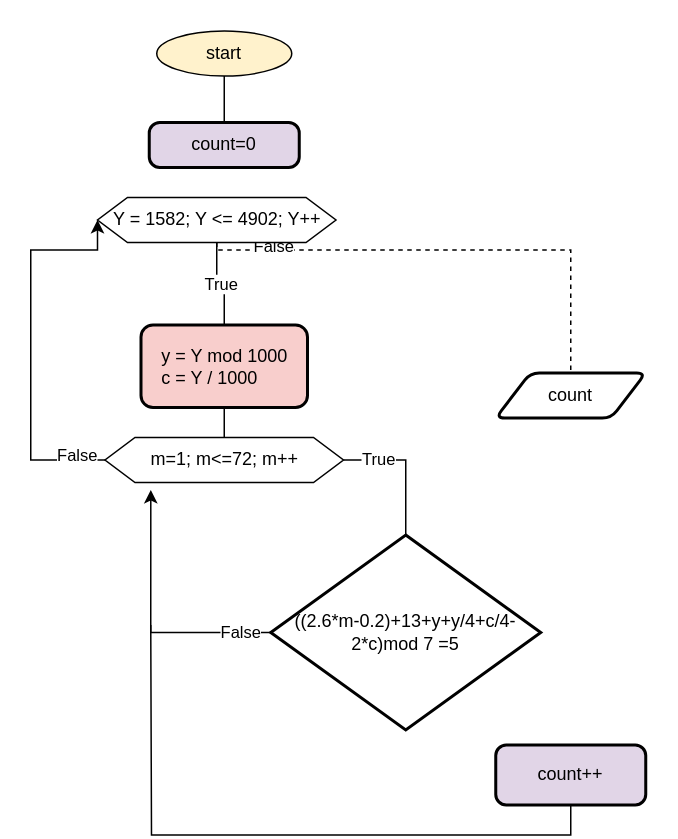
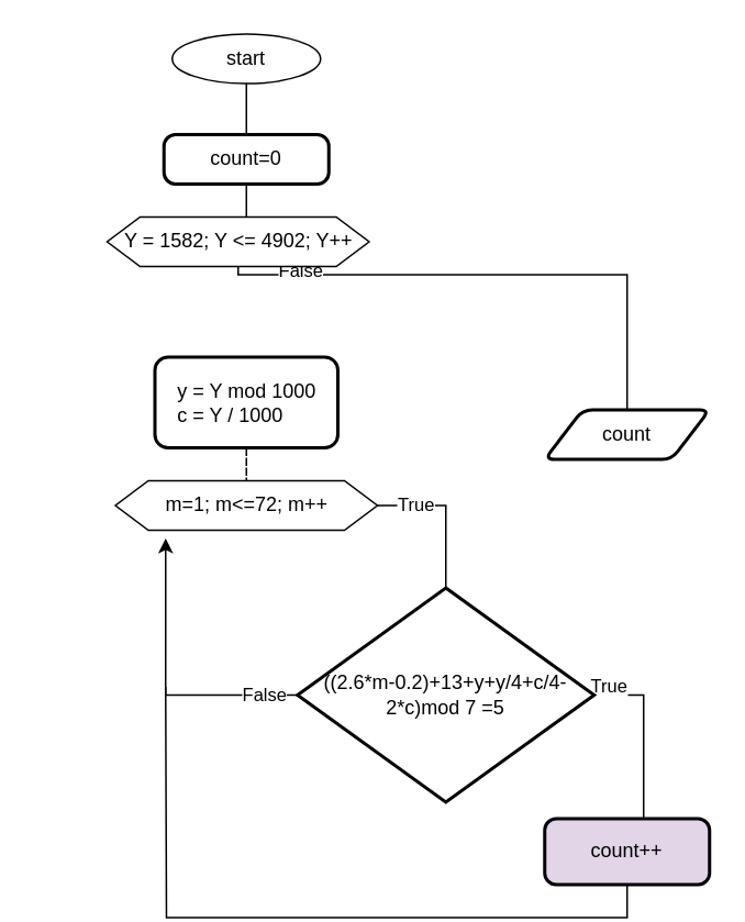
  <mxCell id="0" />
  <mxCell id="1" parent="0" />
  <mxCell id="2" style="edgeStyle=orthogonalEdgeStyle;rounded=0;orthogonalLoop=1;jettySize=auto;html=1;entryX=0.5;entryY=0;entryDx=0;entryDy=0;endArrow=none;endFill=0;" parent="1" source="3" edge="1"><mxGeometry relative="1" as="geometry"><mxPoint x="149" y="80" as="targetPoint" /></mxGeometry></mxCell>
- <mxCell id="3" value="start" style="ellipse;whiteSpace=wrap;html=1;fillColor=#fff2cc;" parent="1" vertex="1"><mxGeometry x="104" y="20" width="90" height="30" as="geometry" /></mxCell>
- <mxCell id="4" style="edgeStyle=orthogonalEdgeStyle;rounded=0;orthogonalLoop=1;jettySize=auto;html=1;endArrow=none;endFill=0;dashed=1;" parent="1" source="7" target="9" edge="1"><mxGeometry relative="1" as="geometry"><Array as="points"><mxPoint x="380" y="166" /></Array></mxGeometry></mxCell>
+ <mxCell id="3" value="start" style="ellipse;whiteSpace=wrap;html=1;" parent="1" vertex="1"><mxGeometry x="104" y="20" width="90" height="30" as="geometry" /></mxCell>
+ <mxCell id="4" style="edgeStyle=orthogonalEdgeStyle;rounded=0;orthogonalLoop=1;jettySize=auto;html=1;endArrow=none;endFill=0;" parent="1" source="7" target="9" edge="1"><mxGeometry relative="1" as="geometry"><Array as="points"><mxPoint x="380" y="166" /></Array></mxGeometry></mxCell>
  <mxCell id="5" value="False" style="edgeLabel;html=1;align=center;verticalAlign=middle;resizable=0;points=[];" parent="4" vertex="1" connectable="0"><mxGeometry x="-0.744" y="3" relative="1" as="geometry"><mxPoint x="1" as="offset" /></mxGeometry></mxCell>
- <mxCell id="6" value="True" style="edgeStyle=orthogonalEdgeStyle;rounded=0;orthogonalLoop=1;jettySize=auto;html=1;entryX=0.5;entryY=0;entryDx=0;entryDy=0;endArrow=none;endFill=0;" parent="1" source="7" target="11" edge="1"><mxGeometry relative="1" as="geometry" /></mxCell>
  <mxCell id="7" value="Y = 1582; Y &amp;lt;= 4902; Y++" style="shape=hexagon;perimeter=hexagonPerimeter2;whiteSpace=wrap;html=1;fixedSize=1;" parent="1" vertex="1"><mxGeometry x="64.5" y="131" width="159" height="30" as="geometry" /></mxCell>
  <mxCell id="8" style="edgeStyle=orthogonalEdgeStyle;rounded=0;orthogonalLoop=1;jettySize=auto;html=1;exitX=0.5;exitY=1;exitDx=0;exitDy=0;endArrow=none;endFill=0;" parent="1" edge="1"><mxGeometry relative="1" as="geometry"><mxPoint x="149" y="110" as="sourcePoint" /><mxPoint x="149" y="110" as="targetPoint" /></mxGeometry></mxCell>
  <mxCell id="9" value="count" style="shape=parallelogram;html=1;strokeWidth=2;perimeter=parallelogramPerimeter;whiteSpace=wrap;rounded=1;arcSize=12;size=0.23;" parent="1" vertex="1"><mxGeometry x="330" y="248" width="100" height="30" as="geometry" /></mxCell>
- <mxCell id="10" style="edgeStyle=orthogonalEdgeStyle;rounded=0;orthogonalLoop=1;jettySize=auto;html=1;exitX=0.5;exitY=1;exitDx=0;exitDy=0;endArrow=none;endFill=0;" parent="1" source="11" target="18" edge="1"><mxGeometry relative="1" as="geometry" /></mxCell>
- <mxCell id="11" value="&lt;div&gt;&lt;font face=&quot;helvetica&quot;&gt;y = Y mod 1000&lt;/font&gt;&lt;/div&gt;&lt;div&gt;&lt;span style=&quot;font-family: &amp;#34;helvetica&amp;#34;&quot;&gt;c = Y / 1000&amp;nbsp; &amp;nbsp; &amp;nbsp;&amp;nbsp;&lt;/span&gt;&lt;/div&gt;" style="rounded=1;whiteSpace=wrap;html=1;absoluteArcSize=1;arcSize=16;strokeWidth=2;align=center;verticalAlign=middle;fillColor=#f8cecc;" parent="1" vertex="1"><mxGeometry x="93.5" y="216" width="111" height="55" as="geometry" /></mxCell>
- <mxCell id="13" value="count=0" style="rounded=1;whiteSpace=wrap;html=1;absoluteArcSize=1;arcSize=14;strokeWidth=2;fillColor=#e1d5e7;" parent="1" vertex="1"><mxGeometry x="99" y="81" width="100" height="30" as="geometry" /></mxCell>
+ <mxCell id="10" style="edgeStyle=orthogonalEdgeStyle;rounded=0;orthogonalLoop=1;jettySize=auto;html=1;exitX=0.5;exitY=1;exitDx=0;exitDy=0;endArrow=none;endFill=0;dashed=1;" parent="1" source="11" target="18" edge="1"><mxGeometry relative="1" as="geometry" /></mxCell>
+ <mxCell id="11" value="&lt;div&gt;&lt;font face=&quot;helvetica&quot;&gt;y = Y mod 1000&lt;/font&gt;&lt;/div&gt;&lt;div&gt;&lt;span style=&quot;font-family: &amp;#34;helvetica&amp;#34;&quot;&gt;c = Y / 1000&amp;nbsp; &amp;nbsp; &amp;nbsp;&amp;nbsp;&lt;/span&gt;&lt;/div&gt;" style="rounded=1;whiteSpace=wrap;html=1;absoluteArcSize=1;arcSize=16;strokeWidth=2;align=center;verticalAlign=middle;" parent="1" vertex="1"><mxGeometry x="93.5" y="216" width="111" height="55" as="geometry" /></mxCell>
+ <mxCell id="12" style="edgeStyle=orthogonalEdgeStyle;rounded=0;orthogonalLoop=1;jettySize=auto;html=1;endArrow=none;endFill=0;" parent="1" source="13" target="7" edge="1"><mxGeometry relative="1" as="geometry"><Array as="points"><mxPoint x="149" y="141" /><mxPoint x="149" y="141" /></Array></mxGeometry></mxCell>
+ <mxCell id="13" value="count=0" style="rounded=1;whiteSpace=wrap;html=1;absoluteArcSize=1;arcSize=14;strokeWidth=2;" parent="1" vertex="1"><mxGeometry x="99" y="81" width="100" height="30" as="geometry" /></mxCell>
  <mxCell id="14" style="edgeStyle=orthogonalEdgeStyle;rounded=0;orthogonalLoop=1;jettySize=auto;html=1;exitX=0.5;exitY=1;exitDx=0;exitDy=0;" parent="1" source="9" target="9" edge="1"><mxGeometry relative="1" as="geometry" /></mxCell>
  <mxCell id="15" value="True" style="edgeStyle=orthogonalEdgeStyle;rounded=0;orthogonalLoop=1;jettySize=auto;html=1;endArrow=none;endFill=0;exitX=1;exitY=0.5;exitDx=0;exitDy=0;" parent="1" source="18" target="21" edge="1"><mxGeometry x="-0.53" relative="1" as="geometry"><mxPoint x="260" y="386" as="targetPoint" /><Array as="points"><mxPoint x="270" y="306" /></Array><mxPoint x="1" as="offset" /></mxGeometry></mxCell>
- <mxCell id="16" style="edgeStyle=orthogonalEdgeStyle;rounded=0;orthogonalLoop=1;jettySize=auto;html=1;entryX=0;entryY=0.5;entryDx=0;entryDy=0;endArrow=classic;endFill=1;" parent="1" source="18" target="7" edge="1"><mxGeometry relative="1" as="geometry"><Array as="points"><mxPoint x="20" y="306" /><mxPoint x="20" y="166" /></Array></mxGeometry></mxCell>
- <mxCell id="17" value="False" style="edgeLabel;html=1;align=center;verticalAlign=middle;resizable=0;points=[];" parent="16" vertex="1" connectable="0"><mxGeometry x="-0.368" y="-2" relative="1" as="geometry"><mxPoint x="28" y="27" as="offset" /></mxGeometry></mxCell>
  <mxCell id="18" value="m=1; m&amp;lt;=72; m++" style="shape=hexagon;perimeter=hexagonPerimeter2;whiteSpace=wrap;html=1;fixedSize=1;" parent="1" vertex="1"><mxGeometry x="69.5" y="291" width="159" height="30" as="geometry" /></mxCell>
+ <mxCell id="19" value="True" style="edgeStyle=orthogonalEdgeStyle;rounded=0;orthogonalLoop=1;jettySize=auto;html=1;exitX=1;exitY=0.5;exitDx=0;exitDy=0;exitPerimeter=0;entryX=1;entryY=0.75;entryDx=0;entryDy=0;endArrow=none;endFill=0;" parent="1" source="21" target="23" edge="1"><mxGeometry x="-0.899" y="5" relative="1" as="geometry"><Array as="points"><mxPoint x="390" y="421" /><mxPoint x="390" y="526" /></Array><mxPoint as="offset" /></mxGeometry></mxCell>
  <mxCell id="20" value="False" style="edgeStyle=orthogonalEdgeStyle;rounded=0;orthogonalLoop=1;jettySize=auto;html=1;exitX=0;exitY=0.5;exitDx=0;exitDy=0;exitPerimeter=0;endArrow=classic;endFill=1;entryX=0.192;entryY=1.167;entryDx=0;entryDy=0;entryPerimeter=0;" parent="1" source="21" target="18" edge="1"><mxGeometry x="-0.768" relative="1" as="geometry"><mxPoint x="20" y="296" as="targetPoint" /><mxPoint as="offset" /></mxGeometry></mxCell>
  <mxCell id="21" value="((2.6*m-0.2)+13+y+y/4+c/4-2*c)mod 7 =5" style="strokeWidth=2;html=1;shape=mxgraph.flowchart.decision;whiteSpace=wrap;" parent="1" vertex="1"><mxGeometry x="180" y="356" width="180" height="130" as="geometry" /></mxCell>
  <mxCell id="22" style="edgeStyle=orthogonalEdgeStyle;rounded=0;orthogonalLoop=1;jettySize=auto;html=1;exitX=0.5;exitY=1;exitDx=0;exitDy=0;endArrow=none;endFill=0;" parent="1" source="23" edge="1"><mxGeometry relative="1" as="geometry"><mxPoint x="100" y="416" as="targetPoint" /></mxGeometry></mxCell>
  <mxCell id="23" value="count++" style="rounded=1;whiteSpace=wrap;html=1;absoluteArcSize=1;arcSize=14;strokeWidth=2;fillColor=#e1d5e7;" parent="1" vertex="1"><mxGeometry x="330" y="496" width="100" height="40" as="geometry" /></mxCell>
